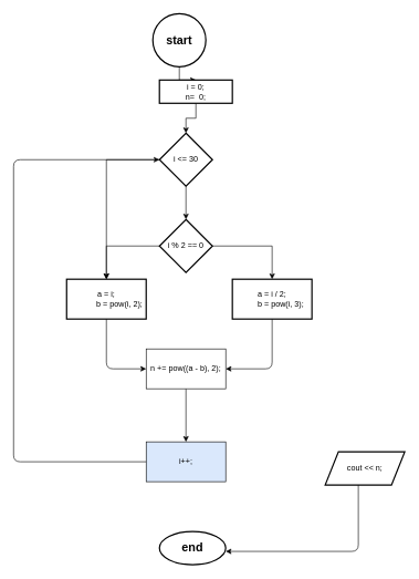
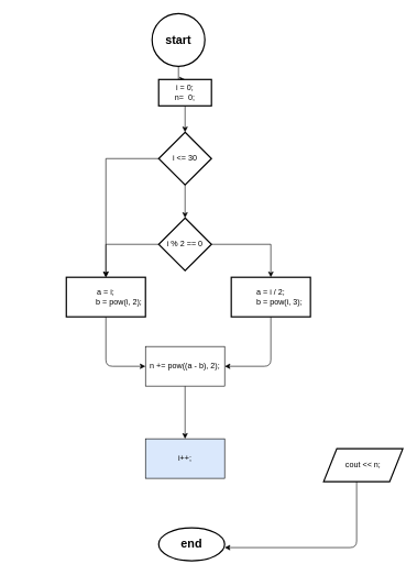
  <mxCell id="0" />
  <mxCell id="1" parent="0" />
  <mxCell id="2" value="" style="edgeStyle=segmentEdgeStyle;endArrow=classic;html=1;" edge="1" parent="1" target="22"><mxGeometry width="50" height="50" relative="1" as="geometry"><mxPoint x="580" y="720" as="sourcePoint" /><mxPoint x="540" y="950" as="targetPoint" /><Array as="points"><mxPoint x="540" y="720" /><mxPoint x="540" y="830" /></Array></mxGeometry></mxCell>
  <mxCell id="3" value="" style="edgeStyle=segmentEdgeStyle;endArrow=classic;html=1;entryX=1;entryY=0.5;entryDx=0;entryDy=0;" edge="1" parent="1" target="18"><mxGeometry width="50" height="50" relative="1" as="geometry"><mxPoint x="450" y="470" as="sourcePoint" /><mxPoint x="410" y="590" as="targetPoint" /><Array as="points"><mxPoint x="410" y="470" /><mxPoint x="410" y="555" /></Array></mxGeometry></mxCell>
  <mxCell id="4" value="" style="edgeStyle=segmentEdgeStyle;endArrow=classic;html=1;" edge="1" parent="1" target="18"><mxGeometry width="50" height="50" relative="1" as="geometry"><mxPoint x="210" y="470" as="sourcePoint" /><mxPoint x="160" y="630" as="targetPoint" /><Array as="points"><mxPoint x="160" y="470" /><mxPoint x="160" y="555" /></Array></mxGeometry></mxCell>
  <mxCell id="5" value="" style="edgeStyle=orthogonalEdgeStyle;rounded=0;orthogonalLoop=1;jettySize=auto;html=1;" edge="1" parent="1" source="6" target="8"><mxGeometry relative="1" as="geometry" /></mxCell>
  <mxCell id="6" value="&lt;h2&gt;start&lt;/h2&gt;" style="strokeWidth=2;html=1;shape=mxgraph.flowchart.start_1;whiteSpace=wrap;" vertex="1" parent="1"><mxGeometry x="230" y="20" width="80" height="80" as="geometry" /></mxCell>
  <mxCell id="7" value="" style="edgeStyle=orthogonalEdgeStyle;rounded=0;orthogonalLoop=1;jettySize=auto;html=1;" edge="1" parent="1" source="8" target="11"><mxGeometry relative="1" as="geometry" /></mxCell>
- <mxCell id="8" value="i = 0;&lt;br&gt;n=&amp;nbsp; 0;" style="whiteSpace=wrap;html=1;strokeWidth=2;" vertex="1" parent="1"><mxGeometry x="240" y="120" width="110" height="35" as="geometry" /></mxCell>
+ <mxCell id="8" value="i = 0;&lt;br&gt;n=&amp;nbsp; 0;" style="whiteSpace=wrap;html=1;strokeWidth=2;" vertex="1" parent="1"><mxGeometry x="240" y="120" width="80" height="40" as="geometry" /></mxCell>
  <mxCell id="9" value="" style="edgeStyle=orthogonalEdgeStyle;rounded=0;orthogonalLoop=1;jettySize=auto;html=1;" edge="1" parent="1" source="11" target="14"><mxGeometry relative="1" as="geometry" /></mxCell>
  <mxCell id="10" value="" style="edgeStyle=orthogonalEdgeStyle;rounded=0;orthogonalLoop=1;jettySize=auto;html=1;" edge="1" parent="1" source="11" target="16"><mxGeometry relative="1" as="geometry" /></mxCell>
  <mxCell id="11" value="i &amp;lt;= 30" style="rhombus;whiteSpace=wrap;html=1;strokeWidth=2;" vertex="1" parent="1"><mxGeometry x="240" y="200" width="80" height="80" as="geometry" /></mxCell>
  <mxCell id="12" value="" style="edgeStyle=orthogonalEdgeStyle;rounded=0;orthogonalLoop=1;jettySize=auto;html=1;" edge="1" parent="1" source="14" target="15"><mxGeometry relative="1" as="geometry" /></mxCell>
  <mxCell id="13" value="" style="edgeStyle=orthogonalEdgeStyle;rounded=0;orthogonalLoop=1;jettySize=auto;html=1;" edge="1" parent="1" source="14" target="16"><mxGeometry relative="1" as="geometry" /></mxCell>
  <mxCell id="14" value="i % 2 == 0" style="rhombus;whiteSpace=wrap;html=1;strokeWidth=2;" vertex="1" parent="1"><mxGeometry x="240" y="330" width="80" height="80" as="geometry" /></mxCell>
  <mxCell id="15" value="&lt;div&gt;a = i / 2;&lt;/div&gt;&lt;div&gt;&amp;nbsp; &amp;nbsp; &amp;nbsp; &amp;nbsp; b = pow(i, 3);&lt;/div&gt;" style="whiteSpace=wrap;html=1;strokeWidth=2;" vertex="1" parent="1"><mxGeometry x="350" y="420" width="120" height="60" as="geometry" /></mxCell>
  <mxCell id="16" value="&lt;div&gt;a = i;&lt;/div&gt;&lt;div&gt;&amp;nbsp; &amp;nbsp; &amp;nbsp; &amp;nbsp; &amp;nbsp; &amp;nbsp; b = pow(i, 2);&lt;/div&gt;" style="whiteSpace=wrap;html=1;strokeWidth=2;" vertex="1" parent="1"><mxGeometry x="100" y="420" width="120" height="60" as="geometry" /></mxCell>
  <mxCell id="17" value="" style="edgeStyle=orthogonalEdgeStyle;rounded=0;orthogonalLoop=1;jettySize=auto;html=1;" edge="1" parent="1" source="18" target="19"><mxGeometry relative="1" as="geometry" /></mxCell>
  <mxCell id="18" value="n += pow((a - b), 2);" style="rounded=0;whiteSpace=wrap;html=1;" vertex="1" parent="1"><mxGeometry x="220" y="525" width="120" height="60" as="geometry" /></mxCell>
  <mxCell id="19" value="i++;" style="rounded=0;whiteSpace=wrap;html=1;fillColor=#dae8fc;" vertex="1" parent="1"><mxGeometry x="220" y="665" width="120" height="60" as="geometry" /></mxCell>
- <mxCell id="20" value="" style="edgeStyle=segmentEdgeStyle;endArrow=classic;html=1;" edge="1" parent="1" source="19" target="11"><mxGeometry width="50" height="50" relative="1" as="geometry"><mxPoint x="160" y="700" as="sourcePoint" /><mxPoint x="20" y="120" as="targetPoint" /><Array as="points"><mxPoint x="20" y="695" /><mxPoint x="20" y="240" /></Array></mxGeometry></mxCell>
  <mxCell id="21" value="cout &amp;lt;&amp;lt; n;" style="shape=parallelogram;perimeter=parallelogramPerimeter;whiteSpace=wrap;html=1;fixedSize=1;strokeWidth=2;" vertex="1" parent="1"><mxGeometry x="490" y="680" width="120" height="50" as="geometry" /></mxCell>
  <mxCell id="22" value="&lt;h2&gt;end&lt;/h2&gt;" style="strokeWidth=2;html=1;shape=mxgraph.flowchart.start_1;whiteSpace=wrap;" vertex="1" parent="1"><mxGeometry x="240" y="800" width="100" height="50" as="geometry" /></mxCell>
